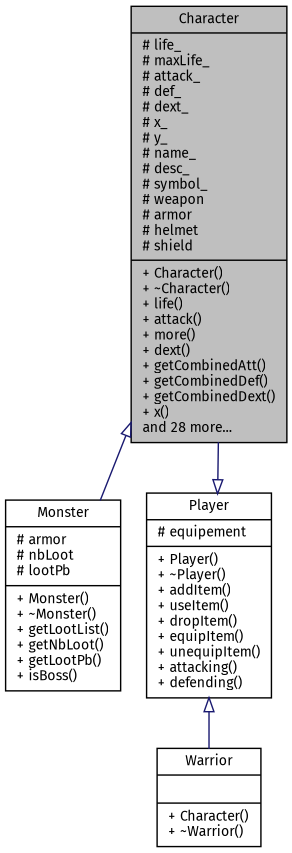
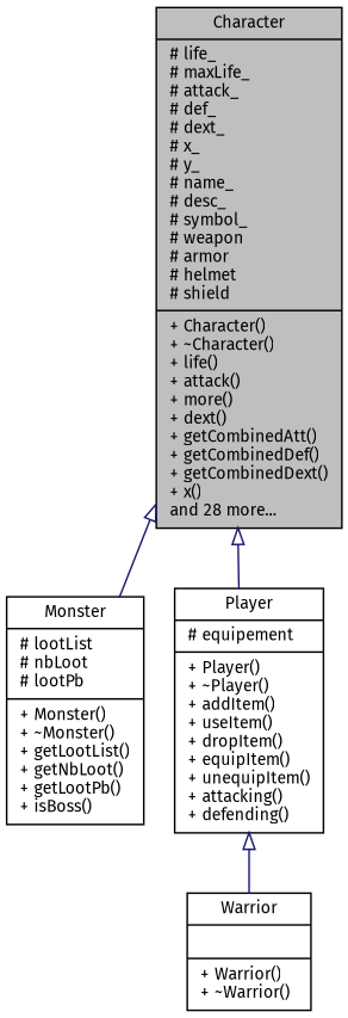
  digraph {
    fontname="Fira Sans"
    node [color=black fillcolor=white fontname="Fira Sans" fontsize=10 shape=record style=filled]
    edge [arrowtail=onormal color=midnightblue dir=back fontname="Fira Sans" fontsize=10 labelfontname=Helvetica labelfontsize=10 style=solid]
    n1 [fillcolor=grey75 fontcolor=black height=0.2 label="{Character\n|# life_\l# maxLife_\l# attack_\l# def_\l# dext_\l# x_\l# y_\l# name_\l# desc_\l# symbol_\l# weapon\l# armor\l# helmet\l# shield\l|+ Character()\l+ ~Character()\l+ life()\l+ attack()\l+ more()\l+ dext()\l+ getCombinedAtt()\l+ getCombinedDef()\l+ getCombinedDext()\l+ x()\land 28 more...\l}" width=0.4]
-   n2 [height=0.2 label="{Monster\n|# armor\l# nbLoot\l# lootPb\l|+ Monster()\l+ ~Monster()\l+ getLootList()\l+ getNbLoot()\l+ getLootPb()\l+ isBoss()\l}" width=0.4]
+   n2 [height=0.2 label="{Monster\n|# lootList\l# nbLoot\l# lootPb\l|+ Monster()\l+ ~Monster()\l+ getLootList()\l+ getNbLoot()\l+ getLootPb()\l+ isBoss()\l}" width=0.4]
    n3 [height=0.2 label="{Player\n|# equipement\l|+ Player()\l+ ~Player()\l+ addItem()\l+ useItem()\l+ dropItem()\l+ equipItem()\l+ unequipItem()\l+ attacking()\l+ defending()\l}" width=0.4]
-   n4 [height=0.2 label="{Warrior\n||+ Character()\l+ ~Warrior()\l}" width=0.4]
+   n4 [height=0.2 label="{Warrior\n||+ Warrior()\l+ ~Warrior()\l}" width=0.4]
    n1 -> n2
-   n3 -> n1
+   n1 -> n3
    n3 -> n4
  }
